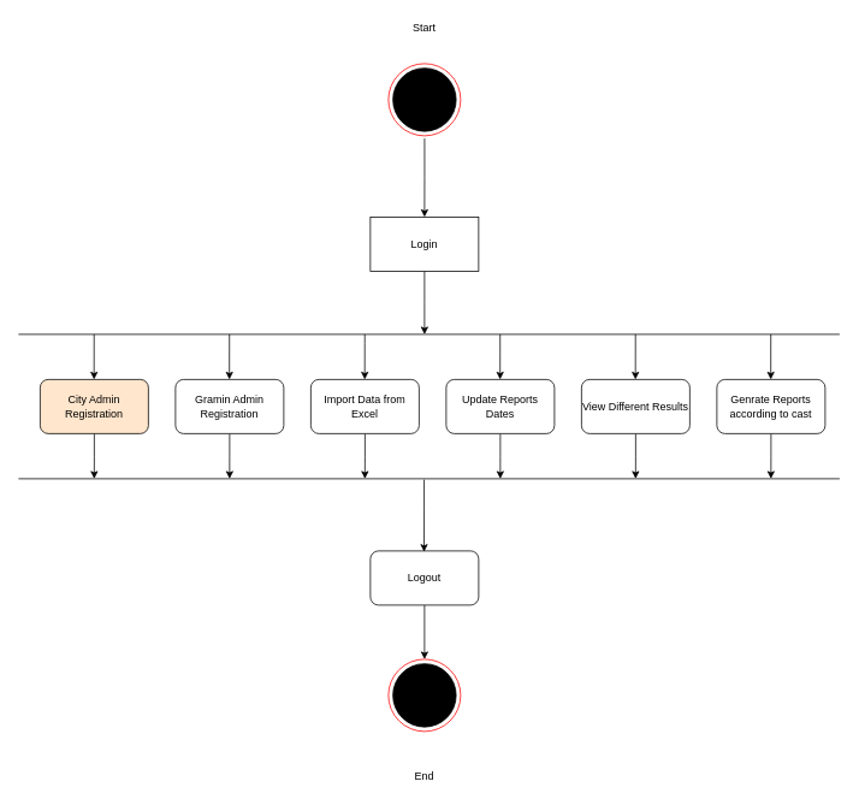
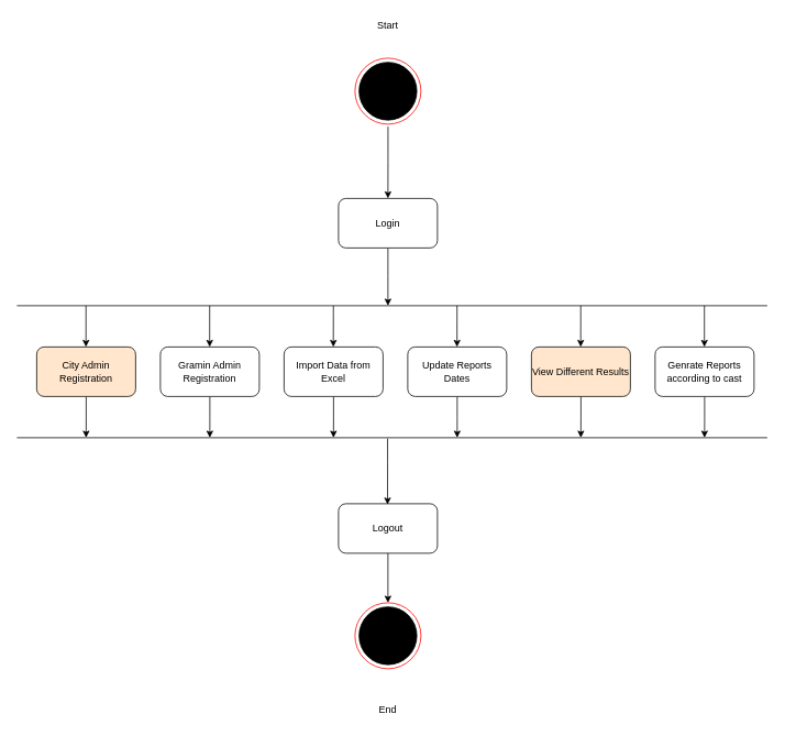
  <mxCell id="0" />
  <mxCell id="1" parent="0" />
  <mxCell id="2" value="" style="group" parent="1" vertex="1" connectable="0"><mxGeometry x="430" y="70" width="80" height="80" as="geometry" /></mxCell>
  <mxCell id="3" value="" style="ellipse;whiteSpace=wrap;html=1;aspect=fixed;strokeColor=#FF0000;" parent="2" vertex="1"><mxGeometry width="80" height="80" as="geometry" /></mxCell>
  <mxCell id="4" value="" style="ellipse;whiteSpace=wrap;html=1;aspect=fixed;fillColor=#000000;" parent="2" vertex="1"><mxGeometry x="5" y="5" width="70" height="70" as="geometry" /></mxCell>
  <mxCell id="5" value="Start" style="text;html=1;strokeColor=none;fillColor=none;align=center;verticalAlign=middle;whiteSpace=wrap;rounded=0;" parent="1" vertex="1"><mxGeometry x="450" y="20" width="40" height="20" as="geometry" /></mxCell>
  <mxCell id="6" style="edgeStyle=orthogonalEdgeStyle;rounded=0;orthogonalLoop=1;jettySize=auto;html=1;exitX=0.5;exitY=1;exitDx=0;exitDy=0;" parent="1" source="7" edge="1"><mxGeometry relative="1" as="geometry"><mxPoint x="470" y="370" as="targetPoint" /></mxGeometry></mxCell>
- <mxCell id="7" value="Login" style="whiteSpace=wrap;html=1;rounded=0;" parent="1" vertex="1"><mxGeometry x="410" y="240" width="120" height="60" as="geometry" /></mxCell>
+ <mxCell id="7" value="Login" style="rounded=1;whiteSpace=wrap;html=1;" parent="1" vertex="1"><mxGeometry x="410" y="240" width="120" height="60" as="geometry" /></mxCell>
  <mxCell id="8" value="" style="endArrow=none;html=1;" parent="1" edge="1"><mxGeometry width="50" height="50" relative="1" as="geometry"><mxPoint y="370" as="sourcePoint" x="20" /><mxPoint x="930" y="370" as="targetPoint" /></mxGeometry></mxCell>
  <mxCell id="9" style="edgeStyle=orthogonalEdgeStyle;rounded=0;orthogonalLoop=1;jettySize=auto;html=1;exitX=0.5;exitY=1;exitDx=0;exitDy=0;" parent="1" source="10" edge="1"><mxGeometry relative="1" as="geometry"><mxPoint x="103.952" y="530" as="targetPoint" /></mxGeometry></mxCell>
  <mxCell id="10" value="City Admin&lt;br&gt;Registration" style="rounded=1;whiteSpace=wrap;html=1;fillColor=#ffe6cc;" parent="1" vertex="1"><mxGeometry x="44" y="420" width="120" height="60" as="geometry" /></mxCell>
  <mxCell id="11" style="edgeStyle=orthogonalEdgeStyle;rounded=0;orthogonalLoop=1;jettySize=auto;html=1;exitX=0.5;exitY=1;exitDx=0;exitDy=0;" parent="1" source="12" edge="1"><mxGeometry relative="1" as="geometry"><mxPoint x="253.952" y="530" as="targetPoint" /></mxGeometry></mxCell>
  <mxCell id="12" value="Gramin Admin&lt;br&gt;Registration" style="rounded=1;whiteSpace=wrap;html=1;" parent="1" vertex="1"><mxGeometry x="194" y="420" width="120" height="60" as="geometry" /></mxCell>
  <mxCell id="13" style="edgeStyle=orthogonalEdgeStyle;rounded=0;orthogonalLoop=1;jettySize=auto;html=1;exitX=0.5;exitY=1;exitDx=0;exitDy=0;" parent="1" source="14" edge="1"><mxGeometry relative="1" as="geometry"><mxPoint x="403.952" y="530" as="targetPoint" /></mxGeometry></mxCell>
  <mxCell id="14" value="Import Data from Excel" style="rounded=1;whiteSpace=wrap;html=1;" parent="1" vertex="1"><mxGeometry x="344" y="420" width="120" height="60" as="geometry" /></mxCell>
  <mxCell id="15" style="edgeStyle=orthogonalEdgeStyle;rounded=0;orthogonalLoop=1;jettySize=auto;html=1;exitX=0.5;exitY=1;exitDx=0;exitDy=0;" parent="1" source="16" edge="1"><mxGeometry relative="1" as="geometry"><mxPoint x="553.952" y="530" as="targetPoint" /></mxGeometry></mxCell>
  <mxCell id="16" value="Update Reports Dates" style="rounded=1;whiteSpace=wrap;html=1;" parent="1" vertex="1"><mxGeometry x="494" y="420" width="120" height="60" as="geometry" /></mxCell>
  <mxCell id="17" style="edgeStyle=orthogonalEdgeStyle;rounded=0;orthogonalLoop=1;jettySize=auto;html=1;exitX=0.5;exitY=1;exitDx=0;exitDy=0;" parent="1" source="18" edge="1"><mxGeometry relative="1" as="geometry"><mxPoint x="703.952" y="530" as="targetPoint" /></mxGeometry></mxCell>
- <mxCell id="18" value="View Different Results" style="rounded=1;whiteSpace=wrap;html=1;" parent="1" vertex="1"><mxGeometry x="644" y="420" width="120" height="60" as="geometry" /></mxCell>
+ <mxCell id="18" value="View Different Results" style="rounded=1;whiteSpace=wrap;html=1;fillColor=#ffe6cc;" parent="1" vertex="1"><mxGeometry x="644" y="420" width="120" height="60" as="geometry" /></mxCell>
  <mxCell id="19" style="edgeStyle=orthogonalEdgeStyle;rounded=0;orthogonalLoop=1;jettySize=auto;html=1;exitX=0.5;exitY=1;exitDx=0;exitDy=0;" parent="1" source="20" edge="1"><mxGeometry relative="1" as="geometry"><mxPoint x="853.952" y="530" as="targetPoint" /></mxGeometry></mxCell>
  <mxCell id="20" value="Genrate Reports according to cast" style="rounded=1;whiteSpace=wrap;html=1;" parent="1" vertex="1"><mxGeometry x="794" y="420" width="120" height="60" as="geometry" /></mxCell>
  <mxCell id="21" value="" style="endArrow=none;html=1;" parent="1" edge="1"><mxGeometry width="50" height="50" relative="1" as="geometry"><mxPoint y="530" as="sourcePoint" x="20" /><mxPoint x="930" y="530" as="targetPoint" /></mxGeometry></mxCell>
  <mxCell id="22" style="edgeStyle=orthogonalEdgeStyle;rounded=0;orthogonalLoop=1;jettySize=auto;html=1;entryX=0.5;entryY=0;entryDx=0;entryDy=0;exitX=0.501;exitY=1.037;exitDx=0;exitDy=0;exitPerimeter=0;" parent="1" source="3" target="7" edge="1"><mxGeometry relative="1" as="geometry"><mxPoint x="470" y="150" as="sourcePoint" /><Array as="points"><mxPoint x="470" y="196" /><mxPoint x="470" y="196" /></Array></mxGeometry></mxCell>
  <mxCell id="23" style="edgeStyle=orthogonalEdgeStyle;rounded=0;orthogonalLoop=1;jettySize=auto;html=1;exitX=0.5;exitY=1;exitDx=0;exitDy=0;" parent="1" edge="1"><mxGeometry relative="1" as="geometry"><mxPoint x="103.762" y="420" as="targetPoint" /><mxPoint x="103.81" y="370" as="sourcePoint" /></mxGeometry></mxCell>
  <mxCell id="24" style="edgeStyle=orthogonalEdgeStyle;rounded=0;orthogonalLoop=1;jettySize=auto;html=1;exitX=0.5;exitY=1;exitDx=0;exitDy=0;" parent="1" edge="1"><mxGeometry relative="1" as="geometry"><mxPoint x="253.762" y="420" as="targetPoint" /><mxPoint x="253.81" y="370" as="sourcePoint" /></mxGeometry></mxCell>
  <mxCell id="25" style="edgeStyle=orthogonalEdgeStyle;rounded=0;orthogonalLoop=1;jettySize=auto;html=1;exitX=0.5;exitY=1;exitDx=0;exitDy=0;" parent="1" edge="1"><mxGeometry relative="1" as="geometry"><mxPoint x="403.762" y="420" as="targetPoint" /><mxPoint x="403.81" y="370" as="sourcePoint" /><Array as="points"><mxPoint x="403.76" y="380" /><mxPoint x="403.76" y="380" /></Array></mxGeometry></mxCell>
  <mxCell id="26" style="edgeStyle=orthogonalEdgeStyle;rounded=0;orthogonalLoop=1;jettySize=auto;html=1;exitX=0.5;exitY=1;exitDx=0;exitDy=0;" parent="1" edge="1"><mxGeometry relative="1" as="geometry"><mxPoint x="553.762" y="420" as="targetPoint" /><mxPoint x="553.81" y="370" as="sourcePoint" /><Array as="points"><mxPoint x="553.76" y="390" /><mxPoint x="553.76" y="390" /></Array></mxGeometry></mxCell>
  <mxCell id="27" style="edgeStyle=orthogonalEdgeStyle;rounded=0;orthogonalLoop=1;jettySize=auto;html=1;exitX=0.5;exitY=1;exitDx=0;exitDy=0;" parent="1" edge="1"><mxGeometry relative="1" as="geometry"><mxPoint x="703.762" y="420" as="targetPoint" /><mxPoint x="703.81" y="370" as="sourcePoint" /></mxGeometry></mxCell>
  <mxCell id="28" style="edgeStyle=orthogonalEdgeStyle;rounded=0;orthogonalLoop=1;jettySize=auto;html=1;exitX=0.5;exitY=1;exitDx=0;exitDy=0;" parent="1" edge="1"><mxGeometry relative="1" as="geometry"><mxPoint x="853.762" y="420" as="targetPoint" /><mxPoint x="853.81" y="370" as="sourcePoint" /></mxGeometry></mxCell>
  <mxCell id="29" style="edgeStyle=orthogonalEdgeStyle;rounded=0;orthogonalLoop=1;jettySize=auto;html=1;" parent="1" edge="1"><mxGeometry relative="1" as="geometry"><mxPoint x="469.502" y="611" as="targetPoint" /><mxPoint x="469.57" y="531" as="sourcePoint" /><Array as="points"><mxPoint x="469.57" y="561" /><mxPoint x="469.57" y="561" /></Array></mxGeometry></mxCell>
  <mxCell id="30" style="edgeStyle=orthogonalEdgeStyle;rounded=0;orthogonalLoop=1;jettySize=auto;html=1;exitX=0.5;exitY=1;exitDx=0;exitDy=0;entryX=0.5;entryY=0;entryDx=0;entryDy=0;" parent="1" source="31" target="33" edge="1"><mxGeometry relative="1" as="geometry" /></mxCell>
  <mxCell id="31" value="Logout" style="rounded=1;whiteSpace=wrap;html=1;" parent="1" vertex="1"><mxGeometry x="410" y="610" width="120" height="60" as="geometry" /></mxCell>
  <mxCell id="32" value="" style="group" parent="1" vertex="1" connectable="0"><mxGeometry x="430" y="730" width="80" height="80" as="geometry" /></mxCell>
  <mxCell id="33" value="" style="ellipse;whiteSpace=wrap;html=1;aspect=fixed;strokeColor=#FF0000;" parent="32" vertex="1"><mxGeometry width="80" height="80" as="geometry" /></mxCell>
  <mxCell id="34" value="" style="ellipse;whiteSpace=wrap;html=1;aspect=fixed;fillColor=#000000;" parent="32" vertex="1"><mxGeometry x="5" y="5" width="70" height="70" as="geometry" /></mxCell>
  <mxCell id="35" value="End" style="text;html=1;strokeColor=none;fillColor=none;align=center;verticalAlign=middle;whiteSpace=wrap;rounded=0;" parent="1" vertex="1"><mxGeometry x="450" y="850" width="40" height="20" as="geometry" /></mxCell>
